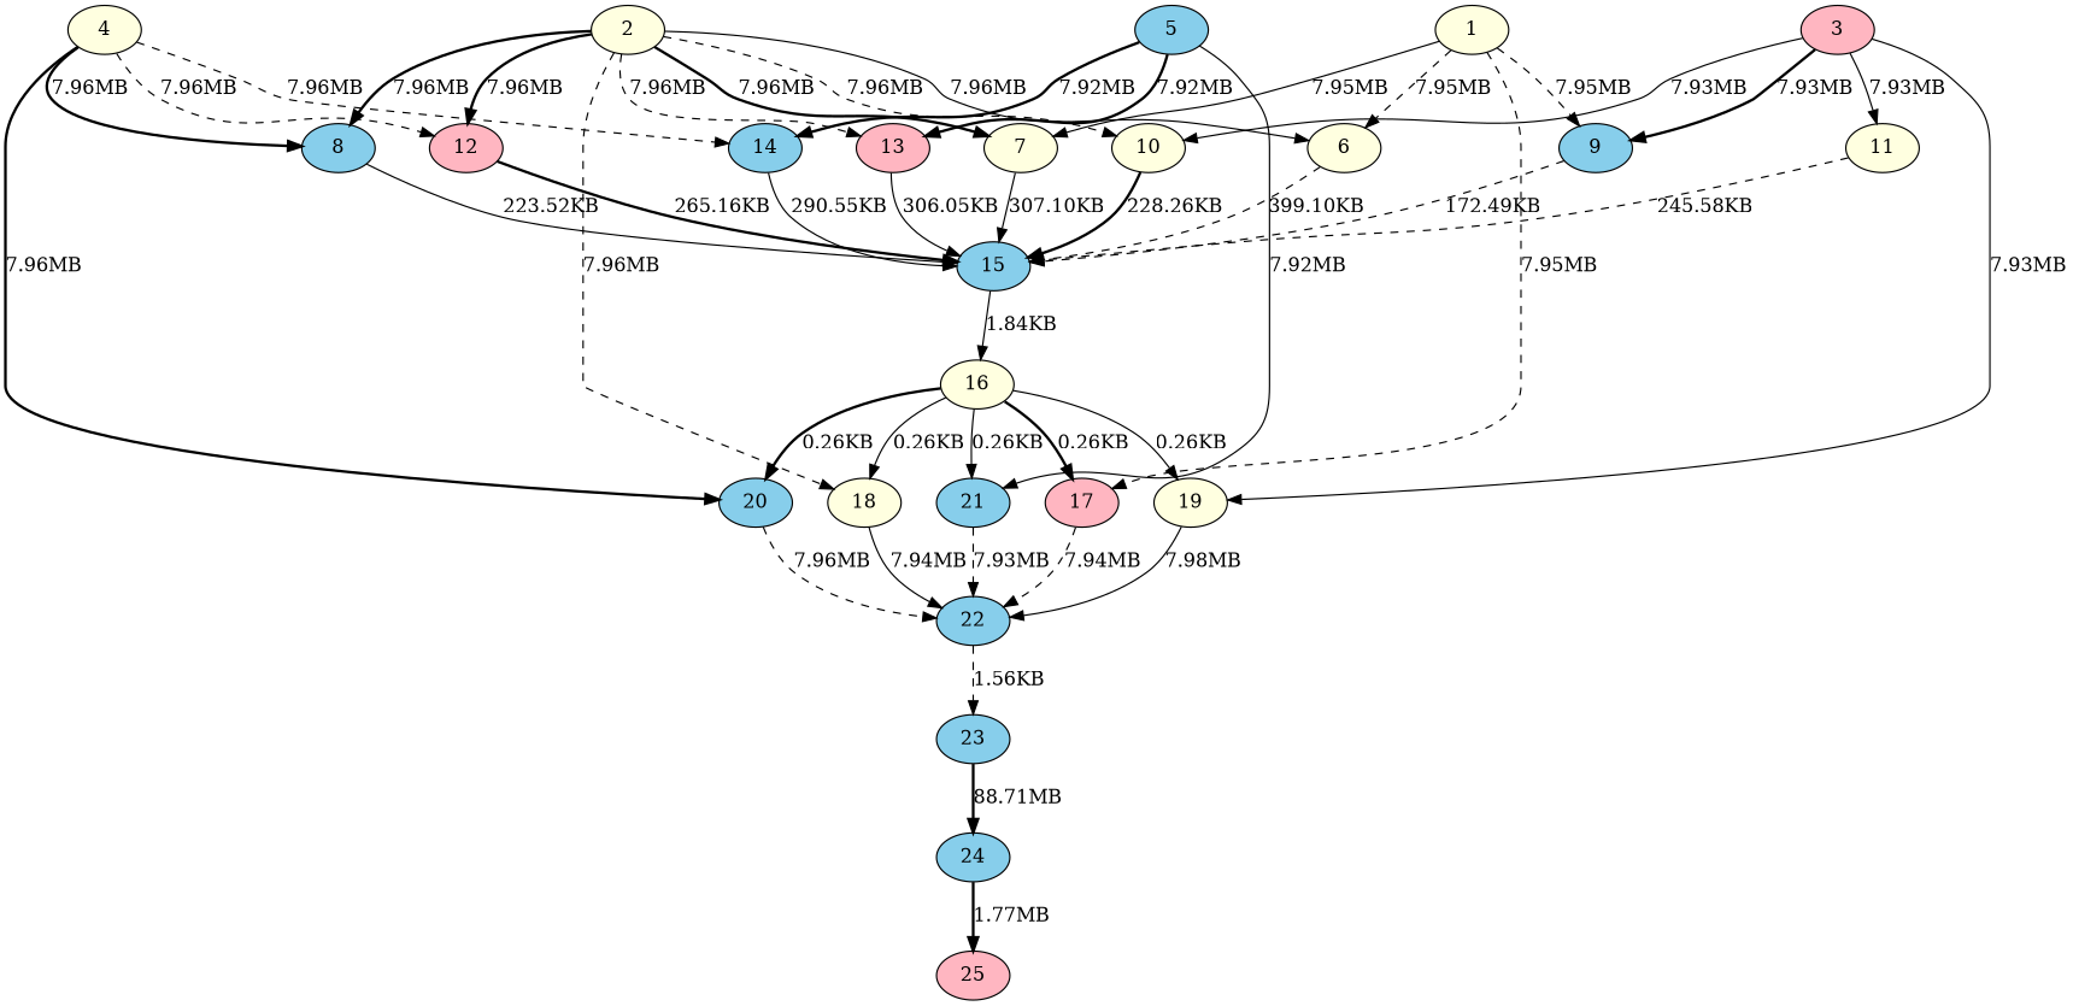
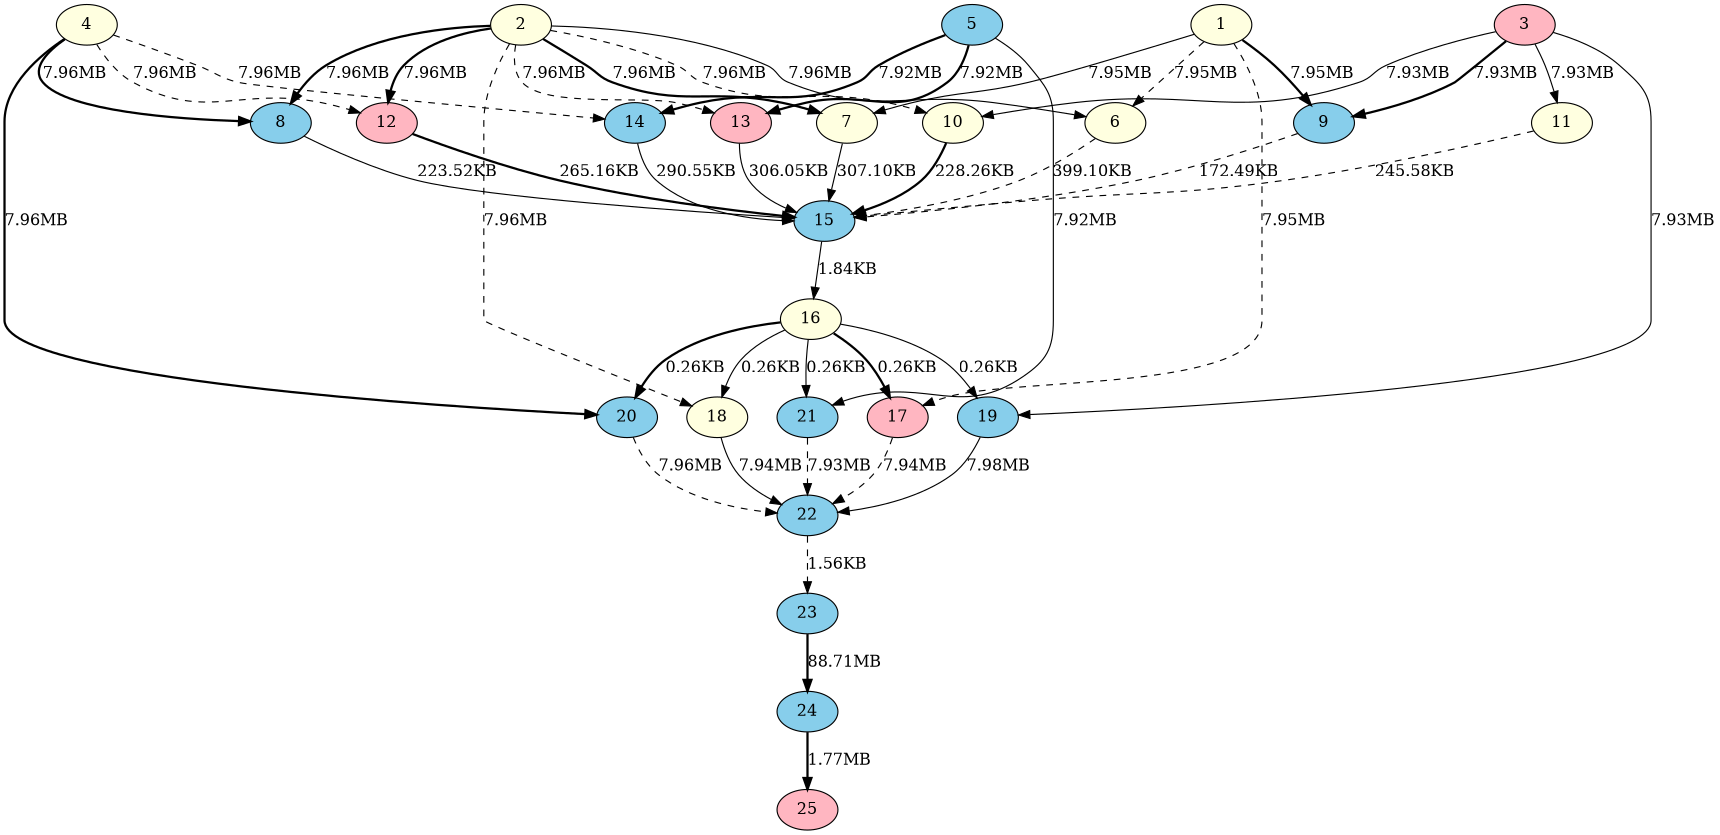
  digraph {
    node [fillcolor=skyblue style=filled]
    edge [style=solid]
    n1 [fillcolor=lightyellow label=1]
    n2 [fillcolor=lightyellow label=6]
    n3 [fillcolor=lightyellow label=7]
    n4 [label=9]
    n5 [fillcolor=lightpink label=17]
    n6 [label=15]
    n7 [label=22]
    n8 [fillcolor=lightyellow label=2]
    n9 [label=8]
    n10 [fillcolor=lightyellow label=10]
    n11 [fillcolor=lightpink label=12]
    n12 [fillcolor=lightpink label=13]
    n13 [fillcolor=lightyellow label=18]
    n14 [fillcolor=lightpink label=3]
    n15 [fillcolor=lightyellow label=11]
-   n16 [fillcolor=lightyellow label=19]
+   n16 [label=19]
    n17 [fillcolor=lightyellow label=4]
    n18 [label=14]
    n19 [label=20]
    n20 [label=5]
    n21 [label=21]
    n22 [fillcolor=lightyellow label=16]
    n23 [label=23]
    n24 [label=24]
    n25 [fillcolor=lightpink label=25]
    n1 -> n2 [label="7.95MB" style=dashed]
    n1 -> n3 [label="7.95MB"]
-   n1 -> n4 [label="7.95MB" style=dashed]
+   n1 -> n4 [label="7.95MB" style=bold]
    n1 -> n5 [label="7.95MB" style=dashed]
    n2 -> n6 [label="399.10KB" style=dashed]
    n3 -> n6 [label="307.10KB"]
    n4 -> n6 [label="172.49KB" style=dashed]
    n5 -> n7 [label="7.94MB" style=dashed]
    n6 -> n22 [label="1.84KB"]
    n7 -> n23 [label="1.56KB" style=dashed]
    n8 -> n2 [label="7.96MB"]
    n8 -> n3 [label="7.96MB" style=bold]
    n8 -> n9 [label="7.96MB" style=bold]
    n8 -> n10 [label="7.96MB" style=dashed]
    n8 -> n11 [label="7.96MB" style=bold]
    n8 -> n12 [label="7.96MB" style=dashed]
    n8 -> n13 [label="7.96MB" style=dashed]
    n9 -> n6 [label="223.52KB"]
    n10 -> n6 [label="228.26KB" style=bold]
    n11 -> n6 [label="265.16KB" style=bold]
    n12 -> n6 [label="306.05KB"]
    n13 -> n7 [label="7.94MB"]
    n14 -> n4 [label="7.93MB" style=bold]
    n14 -> n10 [label="7.93MB"]
    n14 -> n15 [label="7.93MB"]
    n14 -> n16 [label="7.93MB"]
    n15 -> n6 [label="245.58KB" style=dashed]
    n16 -> n7 [label="7.98MB"]
    n17 -> n9 [label="7.96MB" style=bold]
    n17 -> n11 [label="7.96MB" style=dashed]
    n17 -> n18 [label="7.96MB" style=dashed]
    n17 -> n19 [label="7.96MB" style=bold]
    n18 -> n6 [label="290.55KB"]
    n19 -> n7 [label="7.96MB" style=dashed]
    n20 -> n12 [label="7.92MB" style=bold]
    n20 -> n18 [label="7.92MB" style=bold]
    n20 -> n21 [label="7.92MB"]
    n21 -> n7 [label="7.93MB" style=dashed]
    n22 -> n5 [label="0.26KB" style=bold]
    n22 -> n13 [label="0.26KB"]
    n22 -> n16 [label="0.26KB"]
    n22 -> n19 [label="0.26KB" style=bold]
    n22 -> n21 [label="0.26KB"]
    n23 -> n24 [label="88.71MB" style=bold]
    n24 -> n25 [label="1.77MB" style=bold]
  }
